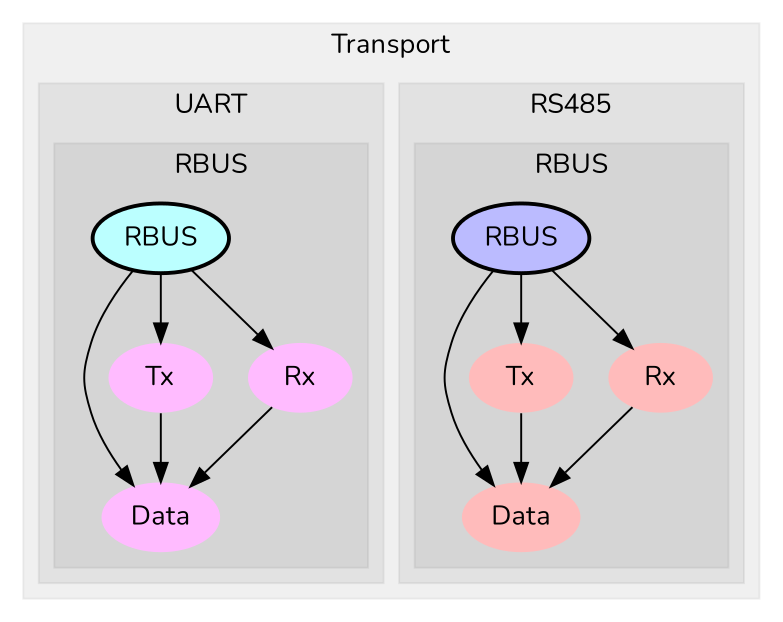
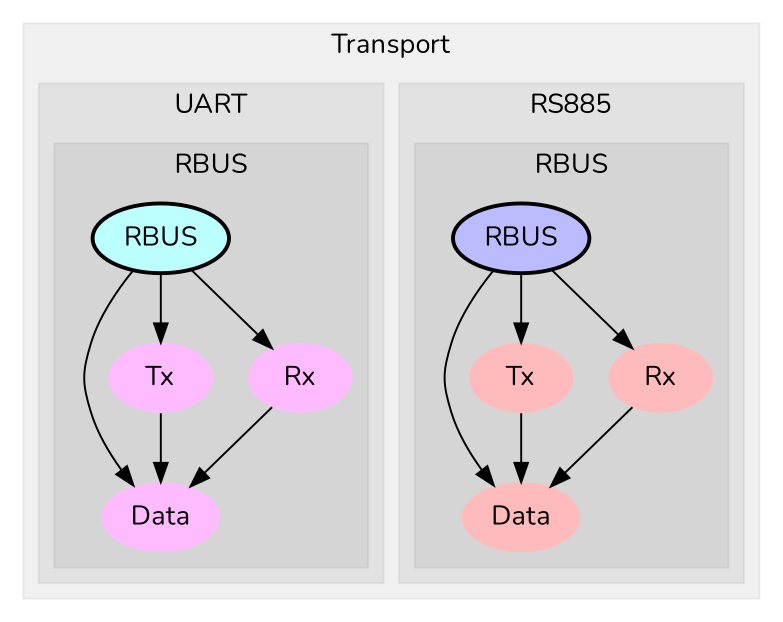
  digraph {
    fontname=Nunito
    node [fillcolor="#ffbbbb" style=filled fontname=Nunito penwidth=0]
    edge [fontname=Nunito]
    n1 [fillcolor="#bbbbff" label=RBUS style="filled,bold" penwidth=""]
    n2 [label=Data]
    n3 [label=Tx]
    n4 [label=Rx]
    n5 [fillcolor="#bbffff" label=RBUS style="filled,bold" penwidth=""]
    n6 [fillcolor="#ffbbff" label=Data]
    n7 [fillcolor="#ffbbff" label=Tx]
    n8 [fillcolor="#ffbbff" label=Rx]
    subgraph cluster_1 {
      color="#0000000F"
      label=Transport
      style=filled
      subgraph cluster_2 {
        color="#0000000F"
-       label=RS485
+       label=RS885
        style=filled
        subgraph cluster_3 {
          color="#0000000F"
          label=RBUS
          style=filled
          n1
          n2
          n3
          n4
        }
      }
      subgraph cluster_4 {
        color="#0000000F"
        label=UART
        style=filled
        subgraph cluster_5 {
          color="#0000000F"
          label=RBUS
          style=filled
          n5
          n6
          n7
          n8
        }
      }
    }
    n1 -> n2
    n1 -> n3
    n1 -> n4
    n3 -> n2
    n4 -> n2
    n5 -> n6
    n5 -> n7
    n5 -> n8
    n7 -> n6
    n8 -> n6
  }
